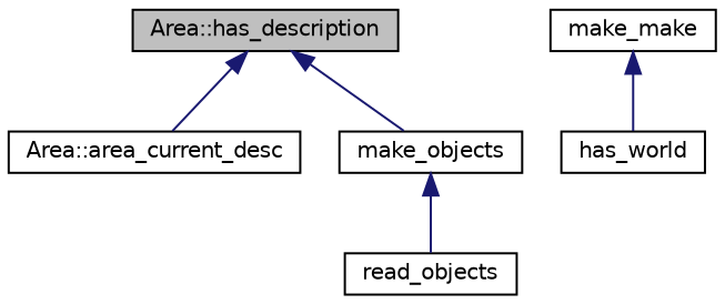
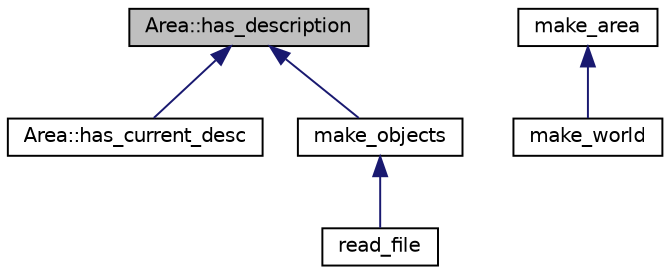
  digraph {
    rankdir=TB
    node [color=black fillcolor=white fontname=Helvetica fontsize=10 shape=record style=filled]
    edge [color=midnightblue dir=back fontname=Helvetica fontsize=10 labelfontname=Helvetica labelfontsize=10 style=solid]
    n1 [fillcolor=grey75 fontcolor=black height=0.2 label="Area::has_description" width=0.4]
-   n2 [height=0.2 label="Area::area_current_desc" width=0.4]
+   n2 [height=0.2 label="Area::has_current_desc" width=0.4]
    n3 [height=0.2 label=make_objects width=0.4]
-   n4 [height=0.2 label=make_make width=0.4]
-   n5 [height=0.2 label=has_world width=0.4]
-   n6 [height=0.2 label=read_objects width=0.4]
+   n4 [height=0.2 label=make_area width=0.4]
+   n5 [height=0.2 label=make_world width=0.4]
+   n6 [height=0.2 label=read_file width=0.4]
    n1 -> n2
    n1 -> n3
    n3 -> n6
    n4 -> n5
  }
